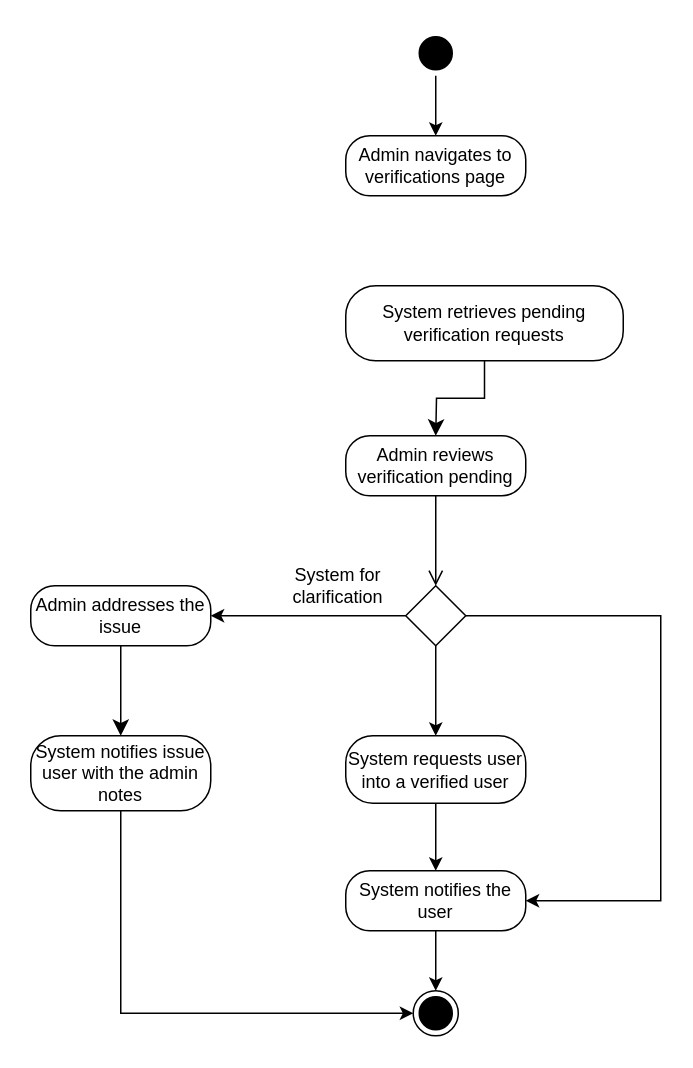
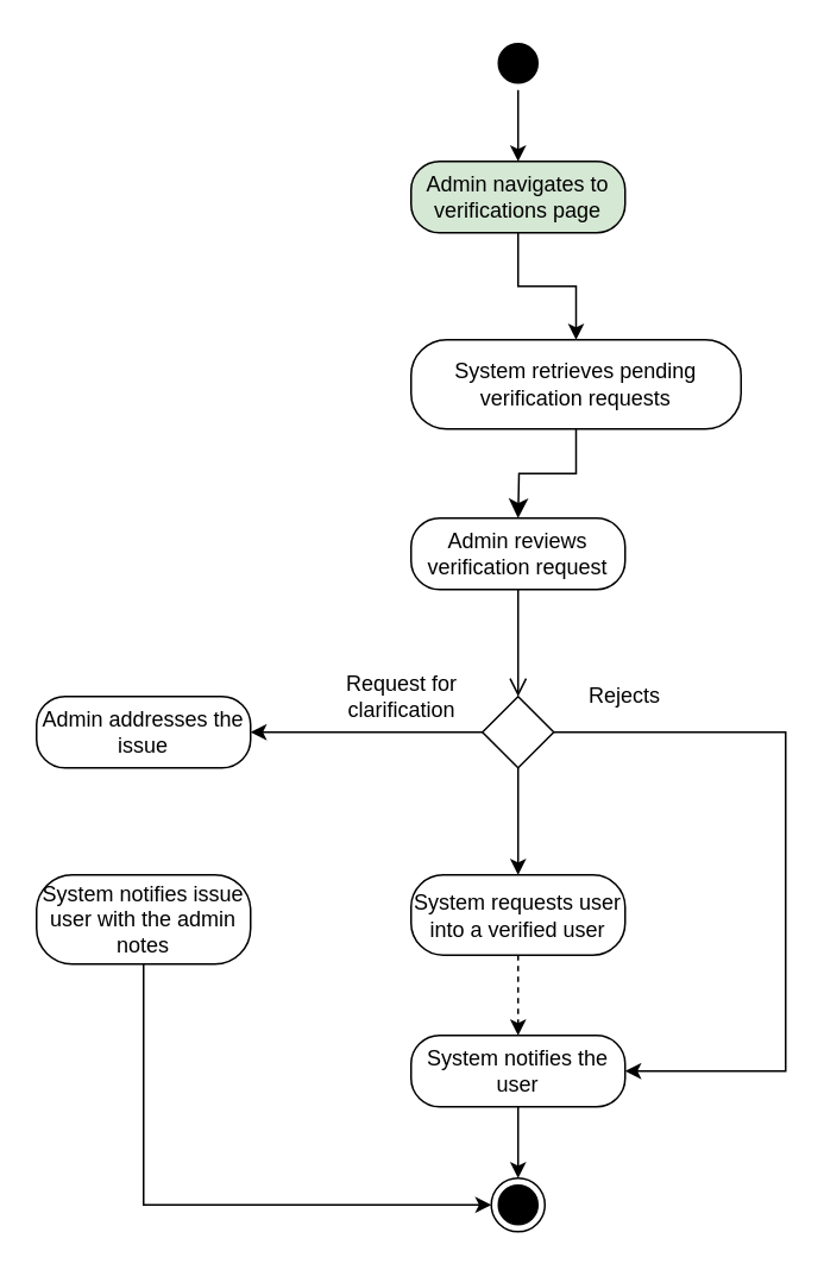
  <mxCell id="0" />
  <mxCell id="1" parent="0" />
  <mxCell id="2" style="edgeStyle=orthogonalEdgeStyle;rounded=0;orthogonalLoop=1;jettySize=auto;html=1;entryX=0.5;entryY=0;entryDx=0;entryDy=0;" edge="1" parent="1" source="3" target="5"><mxGeometry relative="1" as="geometry" /></mxCell>
  <mxCell id="3" value="" style="ellipse;html=1;shape=startState;fillColor=#000000;strokeColor=#000000;" parent="1" vertex="1"><mxGeometry x="275" y="20" width="30" height="30" as="geometry" /></mxCell>
- <mxCell id="5" value="Admin navigates to verifications page" style="rounded=1;whiteSpace=wrap;html=1;arcSize=40;fontColor=#000000;fillColor=#FFFFFF;strokeColor=#000000;" parent="1" vertex="1"><mxGeometry x="230" y="90" width="120" height="40" as="geometry" /></mxCell>
+ <mxCell id="4" style="edgeStyle=orthogonalEdgeStyle;rounded=0;orthogonalLoop=1;jettySize=auto;html=1;entryX=0.5;entryY=0;entryDx=0;entryDy=0;" edge="1" parent="1" source="5" target="6"><mxGeometry relative="1" as="geometry" /></mxCell>
+ <mxCell id="5" value="Admin navigates to verifications page" style="rounded=1;whiteSpace=wrap;html=1;arcSize=40;fontColor=#000000;fillColor=#d5e8d4;strokeColor=#000000;" parent="1" vertex="1"><mxGeometry x="230" y="90" width="120" height="40" as="geometry" /></mxCell>
  <mxCell id="6" value="System retrieves pending verification requests" style="rounded=1;whiteSpace=wrap;html=1;arcSize=40;fontColor=#000000;fillColor=#FFFFFF;strokeColor=#000000;" parent="1" vertex="1"><mxGeometry x="230" y="190" width="185" height="50" as="geometry" /></mxCell>
  <mxCell id="7" value="" style="edgeStyle=orthogonalEdgeStyle;html=1;verticalAlign=bottom;endArrow=classic;endSize=8;strokeColor=light-dark(#000000, #ff9090);rounded=0;endFill=1;" parent="1" source="6" edge="1"><mxGeometry relative="1" as="geometry"><mxPoint x="290" y="290" as="targetPoint" /></mxGeometry></mxCell>
- <mxCell id="8" value="Admin reviews verification pending" style="rounded=1;whiteSpace=wrap;html=1;arcSize=40;fontColor=#000000;fillColor=#FFFFFF;strokeColor=#000000;" parent="1" vertex="1"><mxGeometry x="230" y="290" width="120" height="40" as="geometry" /></mxCell>
+ <mxCell id="8" value="Admin reviews verification request" style="rounded=1;whiteSpace=wrap;html=1;arcSize=40;fontColor=#000000;fillColor=#FFFFFF;strokeColor=#000000;" parent="1" vertex="1"><mxGeometry x="230" y="290" width="120" height="40" as="geometry" /></mxCell>
  <mxCell id="9" value="" style="edgeStyle=orthogonalEdgeStyle;html=1;verticalAlign=bottom;endArrow=open;endSize=8;strokeColor=light-dark(#000000, #ff9090);rounded=0;" parent="1" source="8" edge="1"><mxGeometry relative="1" as="geometry"><mxPoint x="290" y="390" as="targetPoint" /></mxGeometry></mxCell>
  <mxCell id="10" value="" style="edgeStyle=orthogonalEdgeStyle;rounded=0;orthogonalLoop=1;jettySize=auto;html=1;" parent="1" source="13" target="16" edge="1"><mxGeometry relative="1" as="geometry" /></mxCell>
  <mxCell id="11" style="edgeStyle=orthogonalEdgeStyle;rounded=0;orthogonalLoop=1;jettySize=auto;html=1;exitX=1;exitY=0.5;exitDx=0;exitDy=0;entryX=1;entryY=0.5;entryDx=0;entryDy=0;" parent="1" source="13" target="18" edge="1"><mxGeometry relative="1" as="geometry"><Array as="points"><mxPoint x="440" y="410" /><mxPoint x="440" y="600" /></Array></mxGeometry></mxCell>
  <mxCell id="12" style="edgeStyle=orthogonalEdgeStyle;rounded=0;orthogonalLoop=1;jettySize=auto;html=1;exitX=0;exitY=0.5;exitDx=0;exitDy=0;entryX=1;entryY=0.5;entryDx=0;entryDy=0;" parent="1" source="13" target="19" edge="1"><mxGeometry relative="1" as="geometry" /></mxCell>
  <mxCell id="13" value="" style="rhombus;whiteSpace=wrap;html=1;" parent="1" vertex="1"><mxGeometry x="270" y="390" width="40" height="40" as="geometry" /></mxCell>
- <mxCell id="14" value="System for clarification" style="text;strokeColor=none;align=center;fillColor=none;html=1;verticalAlign=middle;whiteSpace=wrap;rounded=0;" parent="1" vertex="1"><mxGeometry x="190" y="380" width="70" height="20" as="geometry" /></mxCell>
- <mxCell id="15" value="" style="edgeStyle=orthogonalEdgeStyle;rounded=0;orthogonalLoop=1;jettySize=auto;html=1;" parent="1" source="16" target="18" edge="1"><mxGeometry relative="1" as="geometry" /></mxCell>
+ <mxCell id="14" value="Request for clarification" style="text;strokeColor=none;align=center;fillColor=none;html=1;verticalAlign=middle;whiteSpace=wrap;rounded=0;" parent="1" vertex="1"><mxGeometry x="190" y="380" width="70" height="20" as="geometry" /></mxCell>
+ <mxCell id="15" value="" style="edgeStyle=orthogonalEdgeStyle;rounded=0;orthogonalLoop=1;jettySize=auto;html=1;dashed=1;" parent="1" source="16" target="18" edge="1"><mxGeometry relative="1" as="geometry" /></mxCell>
  <mxCell id="16" value="System requests user into a verified user" style="rounded=1;whiteSpace=wrap;html=1;arcSize=40;fontColor=#000000;fillColor=#FFFFFF;strokeColor=#000000;" parent="1" vertex="1"><mxGeometry x="230" y="490" width="120" height="45" as="geometry" /></mxCell>
  <mxCell id="17" value="" style="edgeStyle=orthogonalEdgeStyle;rounded=0;orthogonalLoop=1;jettySize=auto;html=1;" parent="1" source="18" target="24" edge="1"><mxGeometry relative="1" as="geometry" /></mxCell>
  <mxCell id="18" value="System notifies the user" style="rounded=1;whiteSpace=wrap;html=1;arcSize=40;fontColor=#000000;fillColor=#FFFFFF;strokeColor=#000000;" parent="1" vertex="1"><mxGeometry x="230" y="580" width="120" height="40" as="geometry" /></mxCell>
  <mxCell id="19" value="Admin addresses the issue" style="rounded=1;whiteSpace=wrap;html=1;arcSize=40;fontColor=#000000;fillColor=#FFFFFF;strokeColor=#000000;" parent="1" vertex="1"><mxGeometry x="20" y="390" width="120" height="40" as="geometry" /></mxCell>
- <mxCell id="20" value="" style="edgeStyle=orthogonalEdgeStyle;html=1;verticalAlign=bottom;endArrow=classic;endSize=8;strokeColor=light-dark(#000000, #ff9090);rounded=0;endFill=1;" parent="1" source="19" edge="1" target="23"><mxGeometry relative="1" as="geometry"><mxPoint x="80" y="490" as="targetPoint" /></mxGeometry></mxCell>
+ <mxCell id="21" value="Rejects" style="text;strokeColor=none;align=center;fillColor=none;html=1;verticalAlign=middle;whiteSpace=wrap;rounded=0;" parent="1" vertex="1"><mxGeometry x="330" y="380" width="40" height="20" as="geometry" /></mxCell>
  <mxCell id="22" style="edgeStyle=orthogonalEdgeStyle;rounded=0;orthogonalLoop=1;jettySize=auto;html=1;exitX=0.5;exitY=1;exitDx=0;exitDy=0;entryX=0;entryY=0.5;entryDx=0;entryDy=0;" parent="1" source="23" target="24" edge="1"><mxGeometry relative="1" as="geometry" /></mxCell>
  <mxCell id="23" value="System notifies issue user with the admin notes" style="rounded=1;whiteSpace=wrap;html=1;arcSize=40;fontColor=#000000;fillColor=#FFFFFF;strokeColor=#000000;" parent="1" vertex="1"><mxGeometry x="20" y="490" width="120" height="50" as="geometry" /></mxCell>
  <mxCell id="24" value="" style="ellipse;html=1;shape=endState;fillColor=#000000;strokeColor=#000000;" parent="1" vertex="1"><mxGeometry x="275" y="660" width="30" height="30" as="geometry" /></mxCell>
